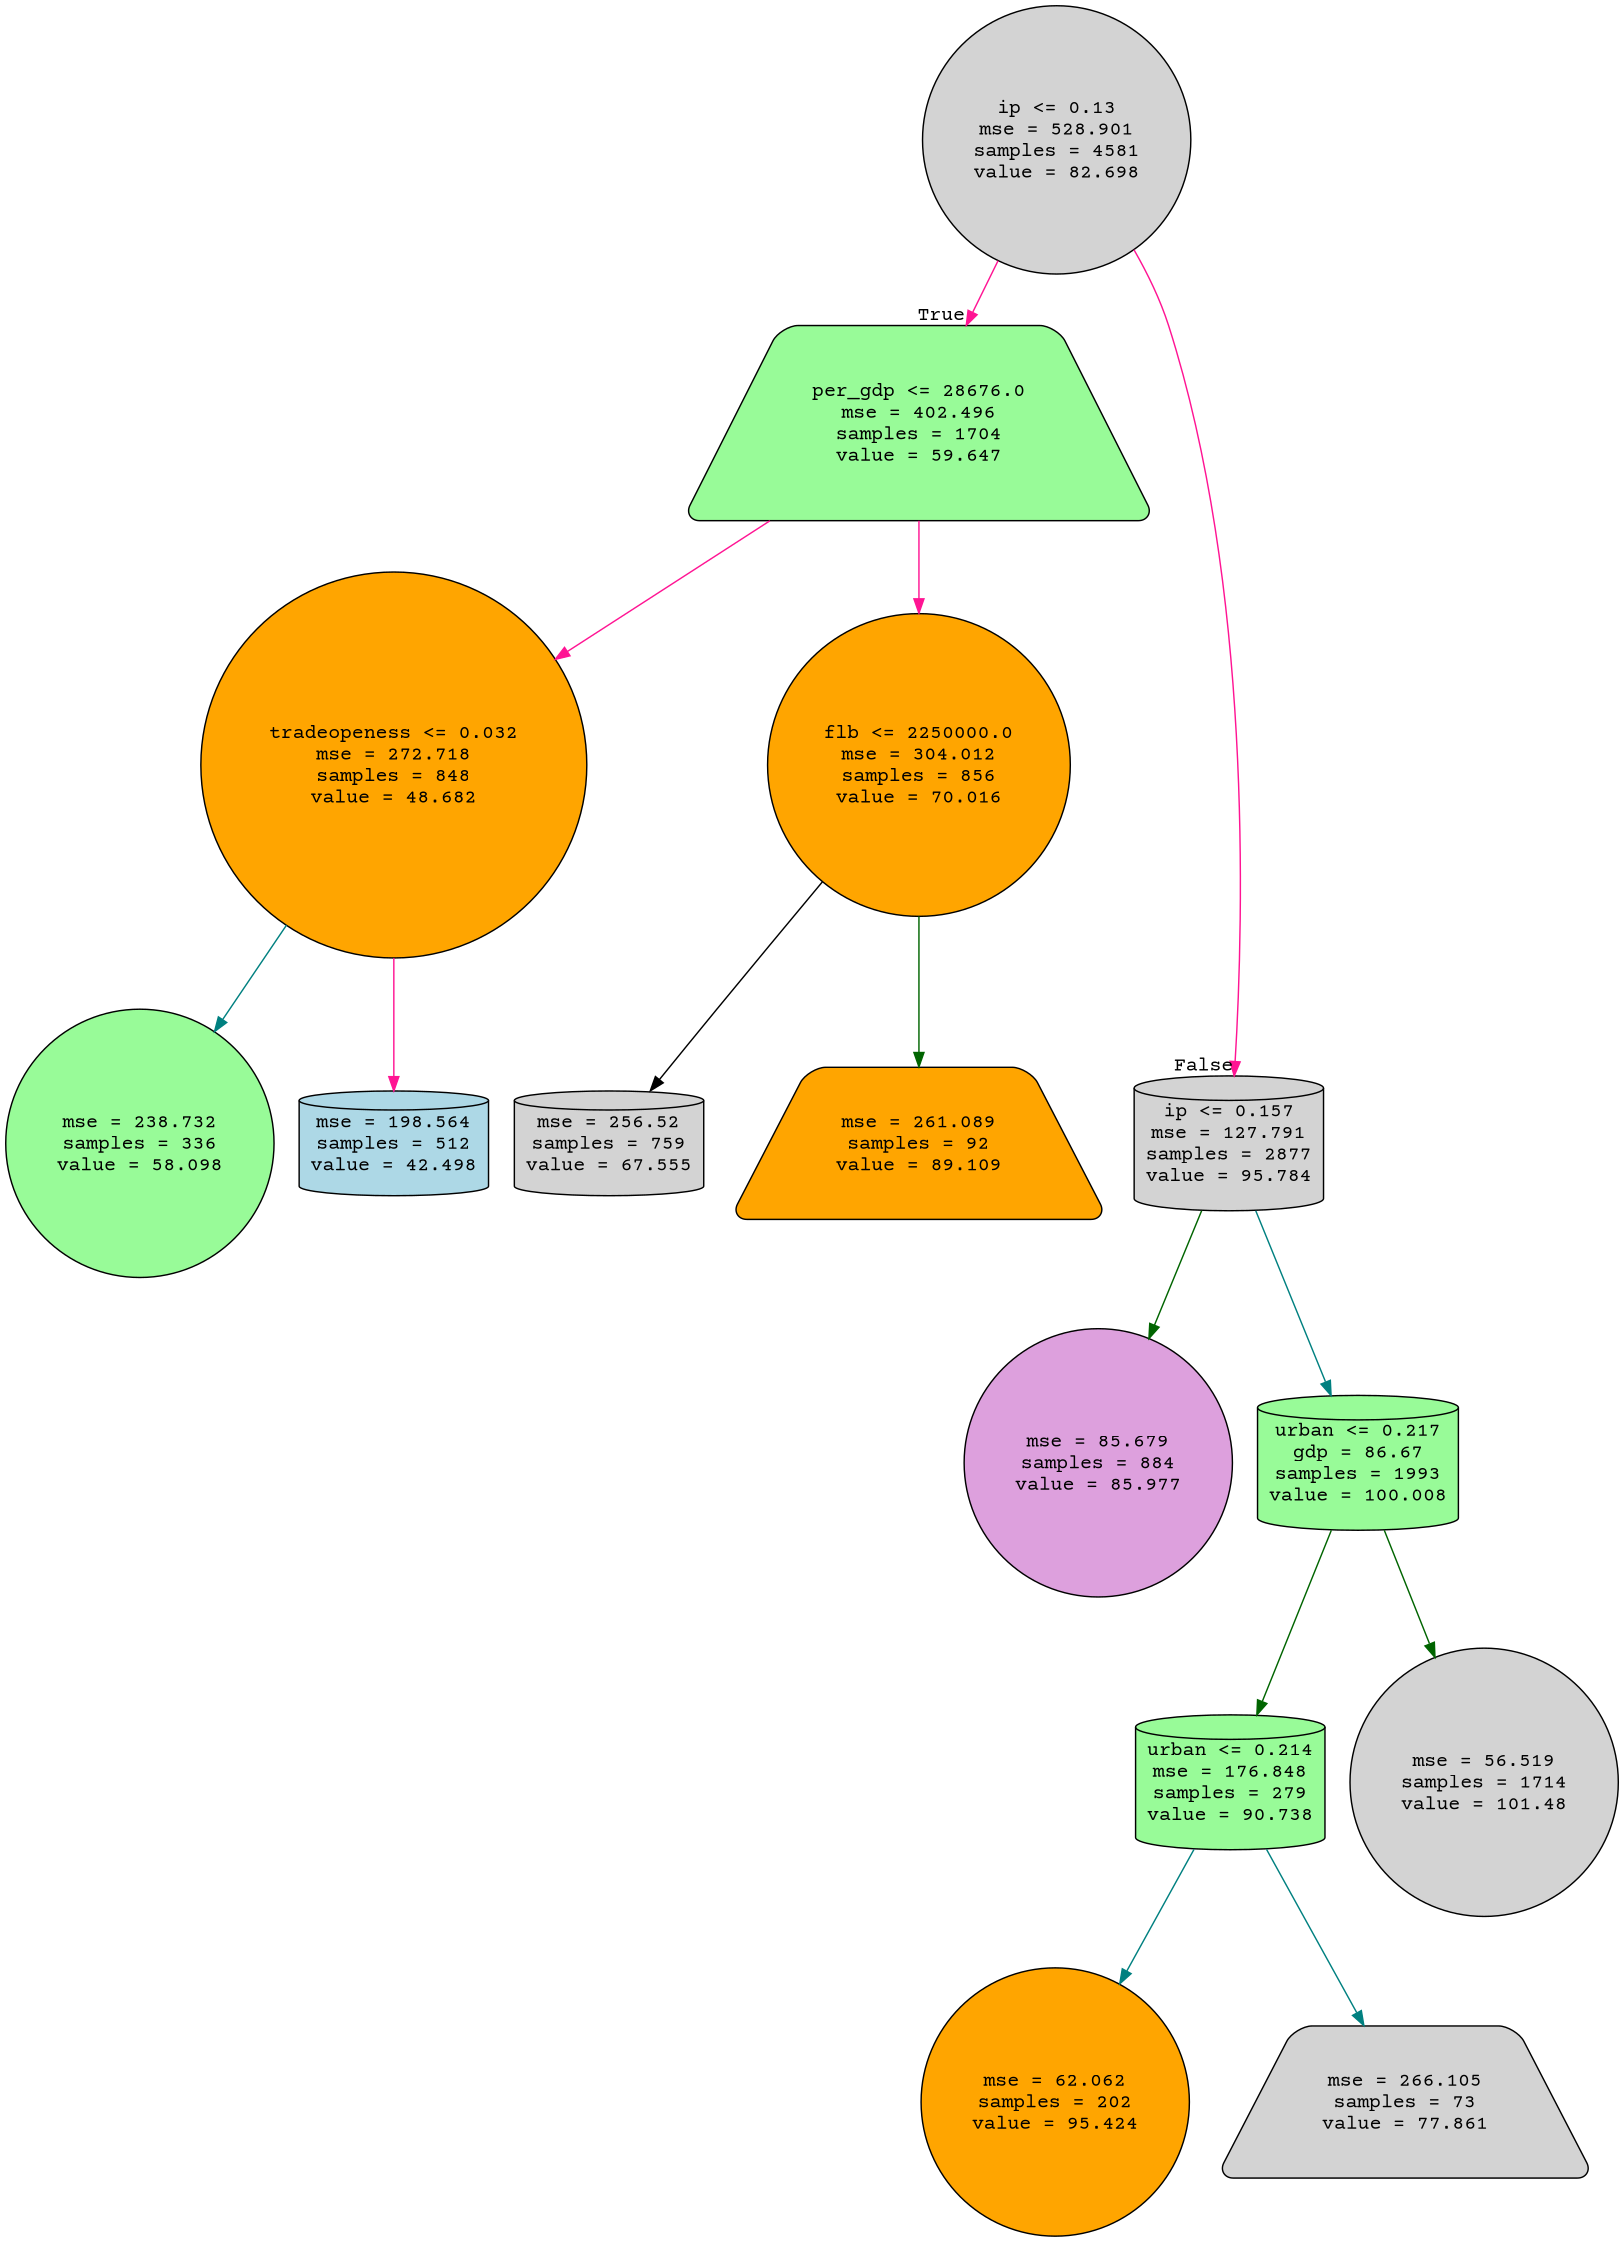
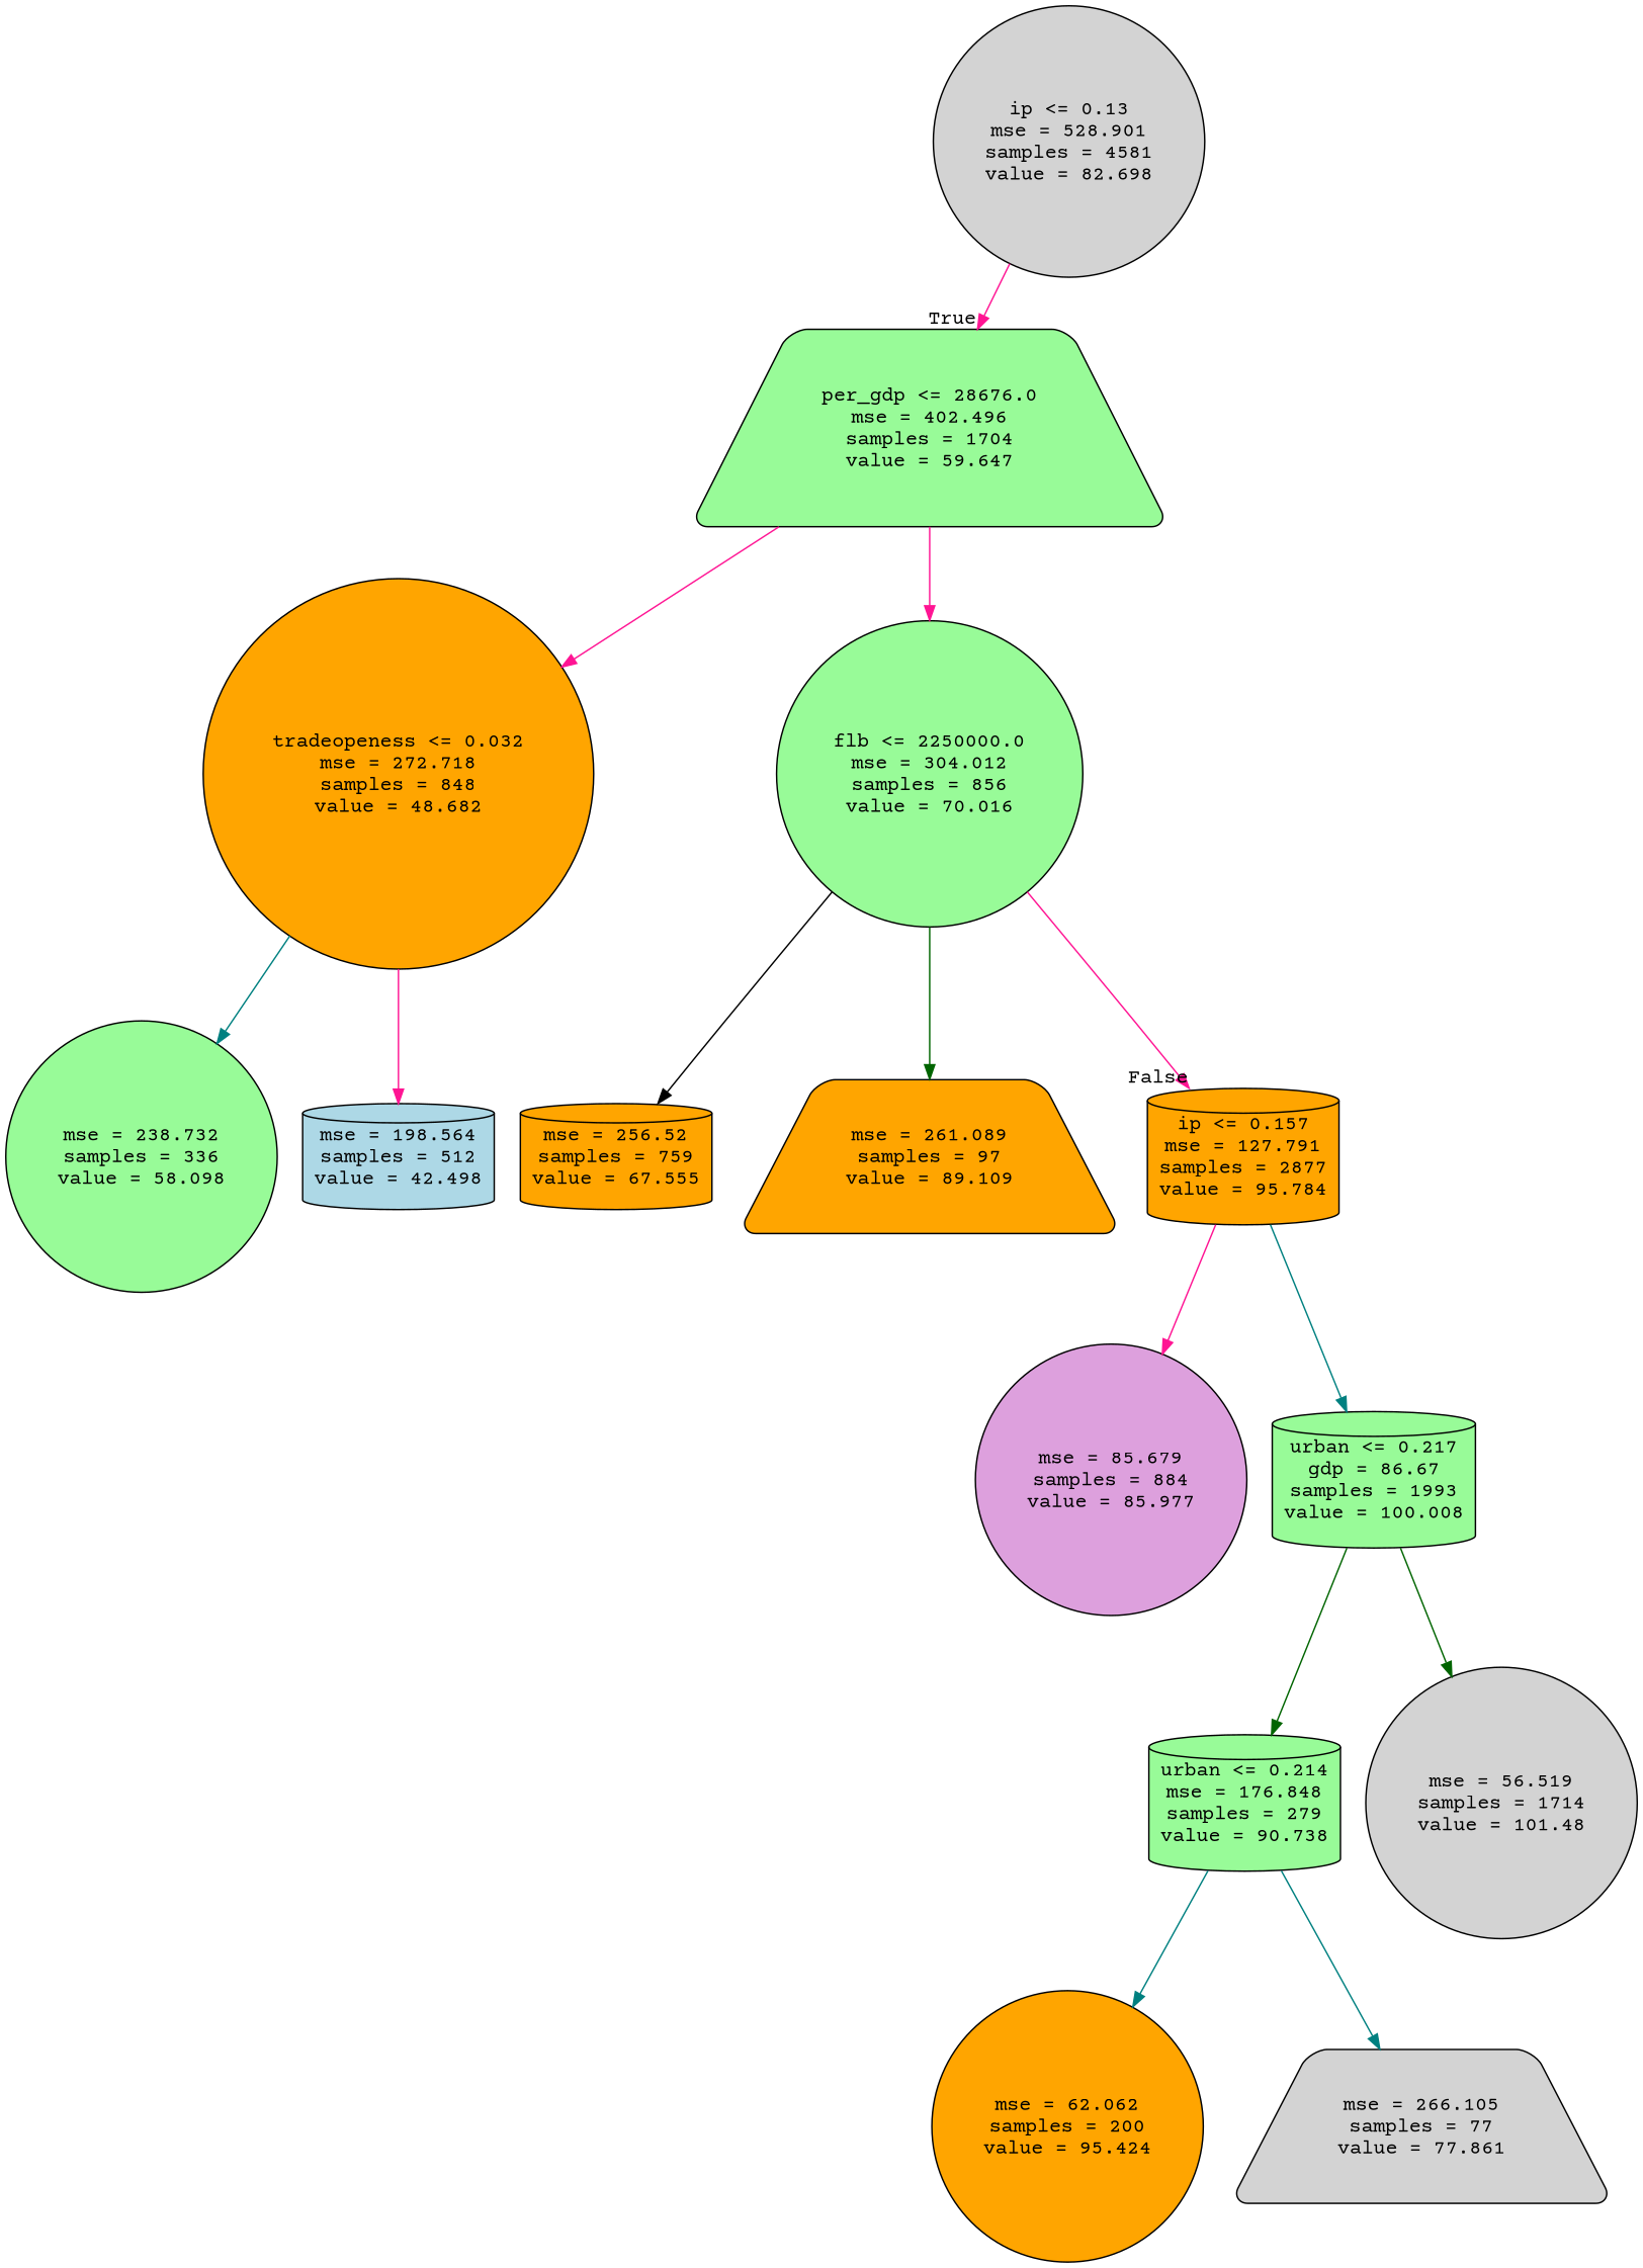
  digraph {
    fontname="Courier Prime"
    node [color=black fillcolor=lightgrey fontname="Courier Prime" shape=circle style="filled, rounded"]
    edge [color=deeppink fontname="Courier Prime"]
    n1 [label="ip <= 0.13\nmse = 528.901\nsamples = 4581\nvalue = 82.698"]
    n2 [fillcolor=palegreen label="per_gdp <= 28676.0\nmse = 402.496\nsamples = 1704\nvalue = 59.647" shape=trapezium]
-   n3 [label="ip <= 0.157\nmse = 127.791\nsamples = 2877\nvalue = 95.784" shape=cylinder]
+   n3 [fillcolor=orange label="ip <= 0.157\nmse = 127.791\nsamples = 2877\nvalue = 95.784" shape=cylinder]
    n4 [fillcolor=orange label="tradeopeness <= 0.032\nmse = 272.718\nsamples = 848\nvalue = 48.682"]
-   n5 [fillcolor=orange label="flb <= 2250000.0\nmse = 304.012\nsamples = 856\nvalue = 70.016"]
+   n5 [fillcolor=palegreen label="flb <= 2250000.0\nmse = 304.012\nsamples = 856\nvalue = 70.016"]
    n6 [fillcolor=plum label="mse = 85.679\nsamples = 884\nvalue = 85.977"]
    n7 [fillcolor=palegreen label="urban <= 0.217\ngdp = 86.67\nsamples = 1993\nvalue = 100.008" shape=cylinder]
    n8 [fillcolor=lightblue label="mse = 198.564\nsamples = 512\nvalue = 42.498" shape=cylinder]
    n9 [fillcolor=palegreen label="mse = 238.732\nsamples = 336\nvalue = 58.098"]
-   n10 [label="mse = 256.52\nsamples = 759\nvalue = 67.555" shape=cylinder]
-   n11 [fillcolor=orange label="mse = 261.089\nsamples = 92\nvalue = 89.109" shape=trapezium]
+   n10 [fillcolor=orange label="mse = 256.52\nsamples = 759\nvalue = 67.555" shape=cylinder]
+   n11 [fillcolor=orange label="mse = 261.089\nsamples = 97\nvalue = 89.109" shape=trapezium]
    n12 [fillcolor=palegreen label="urban <= 0.214\nmse = 176.848\nsamples = 279\nvalue = 90.738" shape=cylinder]
    n13 [label="mse = 56.519\nsamples = 1714\nvalue = 101.48"]
-   n14 [fillcolor=orange label="mse = 62.062\nsamples = 202\nvalue = 95.424"]
-   n15 [label="mse = 266.105\nsamples = 73\nvalue = 77.861" shape=trapezium]
+   n14 [fillcolor=orange label="mse = 62.062\nsamples = 200\nvalue = 95.424"]
+   n15 [label="mse = 266.105\nsamples = 77\nvalue = 77.861" shape=trapezium]
    n1 -> n2 [headlabel=True labelangle=45 labeldistance=2.5]
-   n1 -> n3 [headlabel=False labelangle=-45 labeldistance=2.5]
+   n5 -> n3 [headlabel=False labelangle=-45 labeldistance=2.5]
    n2 -> n4
    n2 -> n5
-   n3 -> n6 [color=darkgreen]
+   n3 -> n6
    n3 -> n7 [color=teal]
    n4 -> n8
    n4 -> n9 [color=teal]
    n5 -> n10 [color=black]
    n5 -> n11 [color=darkgreen]
    n7 -> n12 [color=darkgreen]
    n7 -> n13 [color=darkgreen]
    n12 -> n14 [color=teal]
    n12 -> n15 [color=teal]
  }
